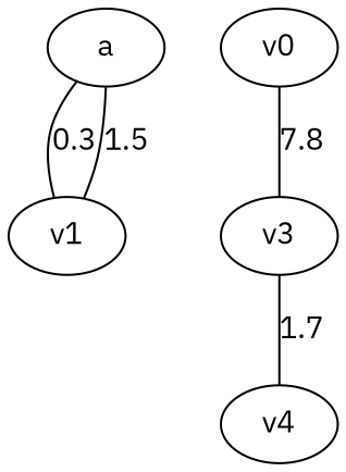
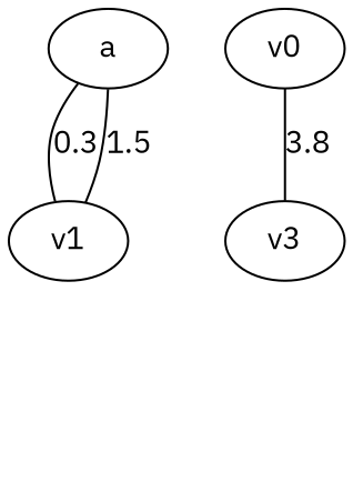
  graph {
    fontname="IBM Plex Sans"
    node [fontname="IBM Plex Sans"]
    edge [fontname="IBM Plex Sans"]
    a
    v1
    n3 [label=v0]
    v3
-   v4
    a -- v1 [label=0.3]
    v1 -- a [label=1.5]
-   n3 -- v3 [label=7.8]
-   v3 -- v4 [label=1.7]
+   n3 -- v3 [label=3.8]
  }
